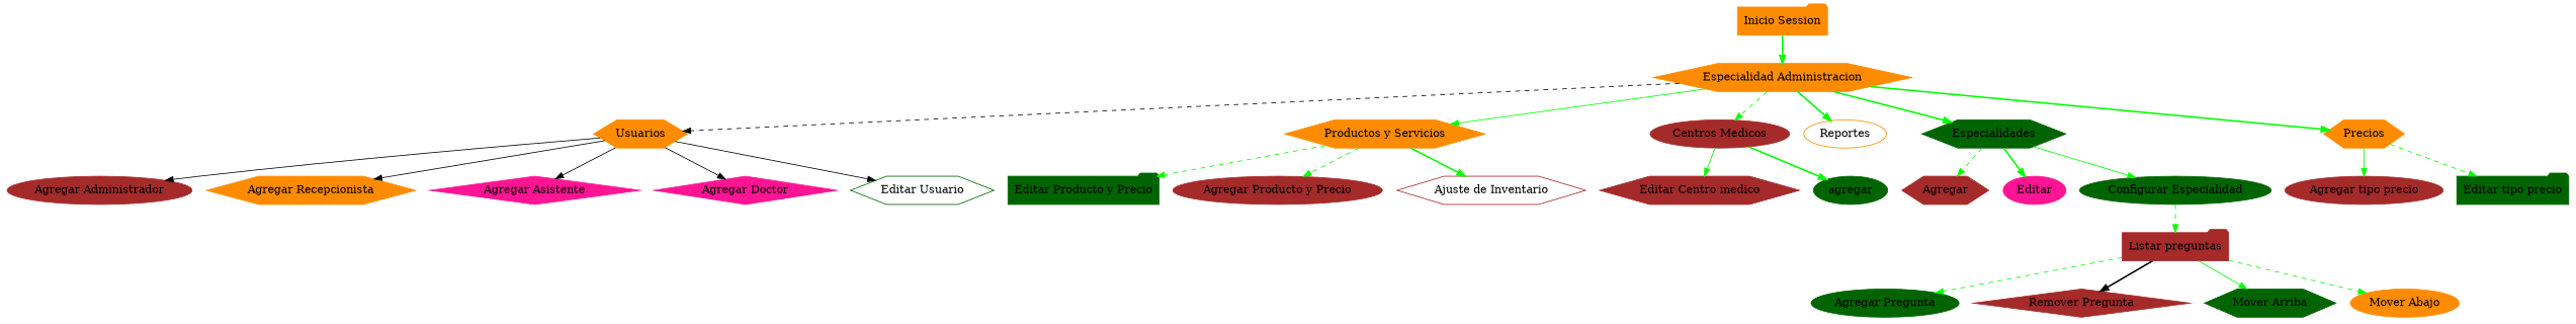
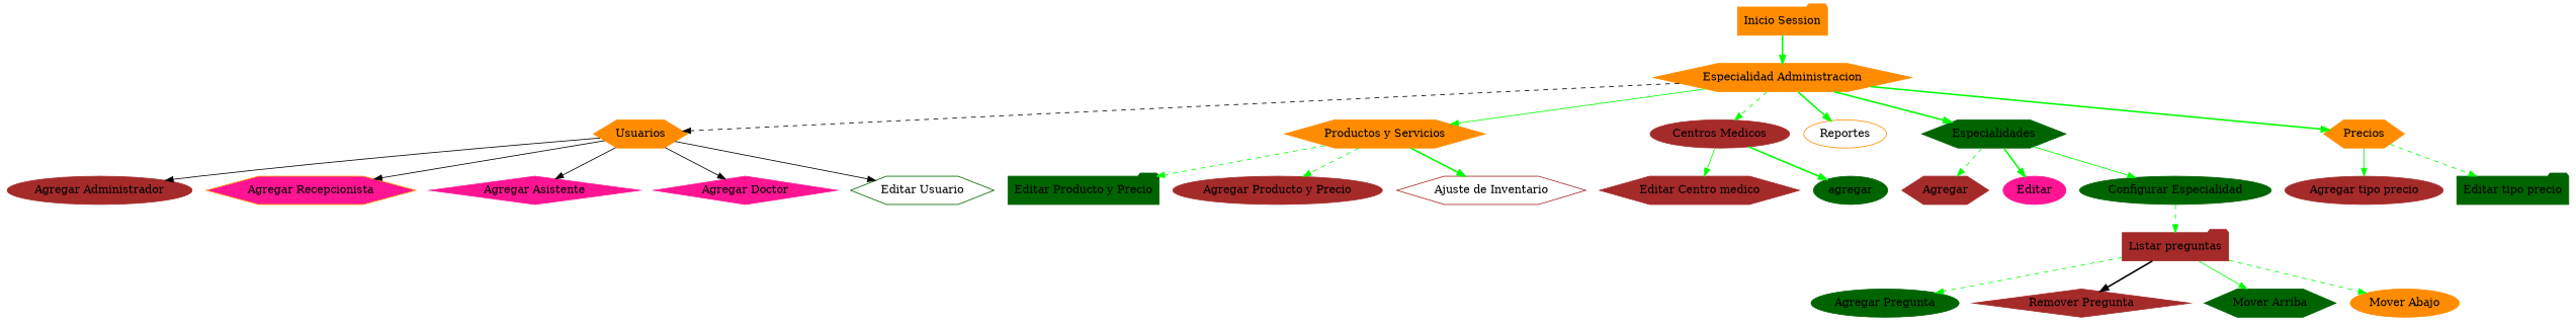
  digraph {
    node [color=brown shape=hexagon style=filled]
    edge [color=green style=solid]
    n1 [color=darkorange label="Inicio Session" shape=folder]
    n2 [color=darkorange label="Especialidad Administracion"]
    n3 [color=darkorange label=Usuarios]
    n4 [color=darkorange label="Productos y Servicios"]
    n5 [label="Centros Medicos" shape=ellipse]
    Reportes [color=darkorange shape=ellipse style=""]
    n7 [color=darkgreen label=Especialidades]
    n8 [color=darkorange label=Precios]
    n9 [label="Agregar Administrador" shape=ellipse]
-   n10 [color=darkorange label="Agregar Recepcionista"]
+   n10 [color=darkorange label="Agregar Recepcionista" fillcolor=deeppink]
    n11 [color=deeppink label="Agregar Asistente" shape=diamond]
    n12 [color=deeppink label="Agregar Doctor" shape=diamond]
    n13 [color=darkgreen label="Editar Usuario" style=""]
    n14 [color=darkgreen label="Editar Producto y Precio" shape=folder]
    n15 [label="Agregar Producto y Precio" shape=ellipse]
    "Ajuste de Inventario" [style=""]
    n17 [label="Editar Centro medico"]
    n18 [color=darkgreen label=agregar shape=ellipse]
    n19 [label=Agregar]
    n20 [color=deeppink label=Editar shape=ellipse]
    n21 [color=darkgreen label="Configurar Especialidad" shape=ellipse]
    n22 [label="Agregar tipo precio" shape=ellipse]
    n23 [color=darkgreen label="Editar tipo precio" shape=folder]
    n24 [label="Listar preguntas" shape=folder]
    n25 [color=darkgreen label="Agregar Pregunta" shape=ellipse]
    n26 [label="Remover Pregunta" shape=diamond]
    n27 [color=darkgreen label="Mover Arriba"]
    n28 [color=darkorange label="Mover Abajo" shape=ellipse]
    n1 -> n2 [style=bold]
    n2 -> n3 [style=dashed color=""]
    n2 -> n4
    n2 -> n5 [style=dashed]
    n2 -> Reportes [style=bold]
    n2 -> n7 [style=bold]
    n2 -> n8 [style=bold]
    n3 -> n9 [color=""]
    n3 -> n10 [color=""]
    n3 -> n11 [color=""]
    n3 -> n12 [color=""]
    n3 -> n13 [color=""]
    n4 -> n14 [style=dashed]
    n4 -> n15 [style=dashed]
    n4 -> "Ajuste de Inventario" [style=bold]
    n5 -> n17
    n5 -> n18 [style=bold]
    n7 -> n19 [style=dashed]
    n7 -> n20 [style=bold]
    n7 -> n21
    n8 -> n22
    n8 -> n23 [style=dashed]
    n21 -> n24 [style=dashed]
    n24 -> n25 [style=dashed]
    n24 -> n26 [style=bold color=""]
    n24 -> n27
    n24 -> n28 [style=dashed]
  }
